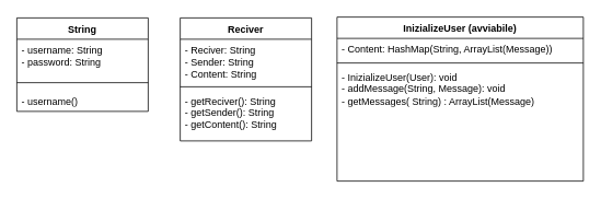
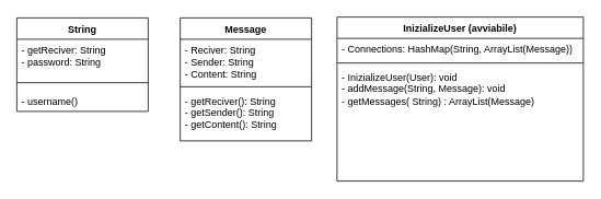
  <mxCell id="0" />
  <mxCell id="1" parent="0" />
- <mxCell id="2" value="Reciver" style="swimlane;fontStyle=1;align=center;verticalAlign=top;childLayout=stackLayout;horizontal=1;startSize=26;horizontalStack=0;resizeParent=1;resizeParentMax=0;resizeLast=0;collapsible=1;marginBottom=0;whiteSpace=wrap;html=1;" vertex="1" parent="1"><mxGeometry x="219" y="21" width="160" height="150" as="geometry" /></mxCell>
+ <mxCell id="2" value="Message" style="swimlane;fontStyle=1;align=center;verticalAlign=top;childLayout=stackLayout;horizontal=1;startSize=26;horizontalStack=0;resizeParent=1;resizeParentMax=0;resizeLast=0;collapsible=1;marginBottom=0;whiteSpace=wrap;html=1;" vertex="1" parent="1"><mxGeometry x="219" y="21" width="160" height="150" as="geometry" /></mxCell>
  <mxCell id="3" value="- Reciver: String&lt;br&gt;- Sender: String&lt;br&gt;- Content: String" style="text;strokeColor=none;fillColor=none;align=left;verticalAlign=top;spacingLeft=4;spacingRight=4;overflow=hidden;rotatable=0;points=[[0,0.5],[1,0.5]];portConstraint=eastwest;whiteSpace=wrap;html=1;" vertex="1" parent="2"><mxGeometry y="26" width="160" height="54" as="geometry" /></mxCell>
  <mxCell id="4" value="" style="line;strokeWidth=1;fillColor=none;align=left;verticalAlign=middle;spacingTop=-1;spacingLeft=3;spacingRight=3;rotatable=0;labelPosition=right;points=[];portConstraint=eastwest;strokeColor=inherit;" vertex="1" parent="2"><mxGeometry y="80" width="160" height="8" as="geometry" /></mxCell>
  <mxCell id="5" value="- getReciver(): String&lt;br&gt;- getSender(): String&lt;br&gt;- getContent(): String" style="text;strokeColor=none;fillColor=none;align=left;verticalAlign=top;spacingLeft=4;spacingRight=4;overflow=hidden;rotatable=0;points=[[0,0.5],[1,0.5]];portConstraint=eastwest;whiteSpace=wrap;html=1;" vertex="1" parent="2"><mxGeometry y="88" width="160" height="62" as="geometry" /></mxCell>
  <mxCell id="6" value="InizializeUser (avviabile)" style="swimlane;fontStyle=1;align=center;verticalAlign=top;childLayout=stackLayout;horizontal=1;startSize=26;horizontalStack=0;resizeParent=1;resizeParentMax=0;resizeLast=0;collapsible=1;marginBottom=0;whiteSpace=wrap;html=1;" vertex="1" parent="1"><mxGeometry x="410" y="20" width="300" height="200" as="geometry" /></mxCell>
- <mxCell id="7" value="- Content: HashMap(String, ArrayList(Message))" style="text;strokeColor=none;fillColor=none;align=left;verticalAlign=top;spacingLeft=4;spacingRight=4;overflow=hidden;rotatable=0;points=[[0,0.5],[1,0.5]];portConstraint=eastwest;whiteSpace=wrap;html=1;" vertex="1" parent="6"><mxGeometry y="26" width="300" height="26" as="geometry" /></mxCell>
+ <mxCell id="7" value="- Connections: HashMap(String, ArrayList(Message))" style="text;strokeColor=none;fillColor=none;align=left;verticalAlign=top;spacingLeft=4;spacingRight=4;overflow=hidden;rotatable=0;points=[[0,0.5],[1,0.5]];portConstraint=eastwest;whiteSpace=wrap;html=1;" vertex="1" parent="6"><mxGeometry y="26" width="300" height="26" as="geometry" /></mxCell>
  <mxCell id="8" value="" style="line;strokeWidth=1;fillColor=none;align=left;verticalAlign=middle;spacingTop=-1;spacingLeft=3;spacingRight=3;rotatable=0;labelPosition=right;points=[];portConstraint=eastwest;strokeColor=inherit;" vertex="1" parent="6"><mxGeometry y="52" width="300" height="8" as="geometry" /></mxCell>
  <mxCell id="9" value="- InizializeUser(User): void&lt;br&gt;- addMessage(String, Message): void&lt;br&gt;- getMessages( String) : ArrayList(Message)" style="text;strokeColor=none;fillColor=none;align=left;verticalAlign=top;spacingLeft=4;spacingRight=4;overflow=hidden;rotatable=0;points=[[0,0.5],[1,0.5]];portConstraint=eastwest;whiteSpace=wrap;html=1;" vertex="1" parent="6"><mxGeometry y="60" width="300" height="140" as="geometry" /></mxCell>
  <mxCell id="10" value="String" style="swimlane;fontStyle=1;align=center;verticalAlign=top;childLayout=stackLayout;horizontal=1;startSize=26;horizontalStack=0;resizeParent=1;resizeParentMax=0;resizeLast=0;collapsible=1;marginBottom=0;whiteSpace=wrap;html=1;" vertex="1" parent="1"><mxGeometry x="20" y="21" width="160" height="114" as="geometry" /></mxCell>
- <mxCell id="11" value="- username: String&lt;br&gt;- password: String" style="text;strokeColor=none;fillColor=none;align=left;verticalAlign=top;spacingLeft=4;spacingRight=4;overflow=hidden;rotatable=0;points=[[0,0.5],[1,0.5]];portConstraint=eastwest;whiteSpace=wrap;html=1;" vertex="1" parent="10"><mxGeometry y="26" width="160" height="44" as="geometry" /></mxCell>
+ <mxCell id="11" value="- getReciver: String&lt;br&gt;- password: String" style="text;strokeColor=none;fillColor=none;align=left;verticalAlign=top;spacingLeft=4;spacingRight=4;overflow=hidden;rotatable=0;points=[[0,0.5],[1,0.5]];portConstraint=eastwest;whiteSpace=wrap;html=1;" vertex="1" parent="10"><mxGeometry y="26" width="160" height="44" as="geometry" /></mxCell>
  <mxCell id="12" value="" style="line;strokeWidth=1;fillColor=none;align=left;verticalAlign=middle;spacingTop=-1;spacingLeft=3;spacingRight=3;rotatable=0;labelPosition=right;points=[];portConstraint=eastwest;strokeColor=inherit;" vertex="1" parent="10"><mxGeometry y="70" width="160" height="18" as="geometry" /></mxCell>
  <mxCell id="13" value="- username()" style="text;strokeColor=none;fillColor=none;align=left;verticalAlign=top;spacingLeft=4;spacingRight=4;overflow=hidden;rotatable=0;points=[[0,0.5],[1,0.5]];portConstraint=eastwest;whiteSpace=wrap;html=1;" vertex="1" parent="10"><mxGeometry y="88" width="160" height="26" as="geometry" /></mxCell>
